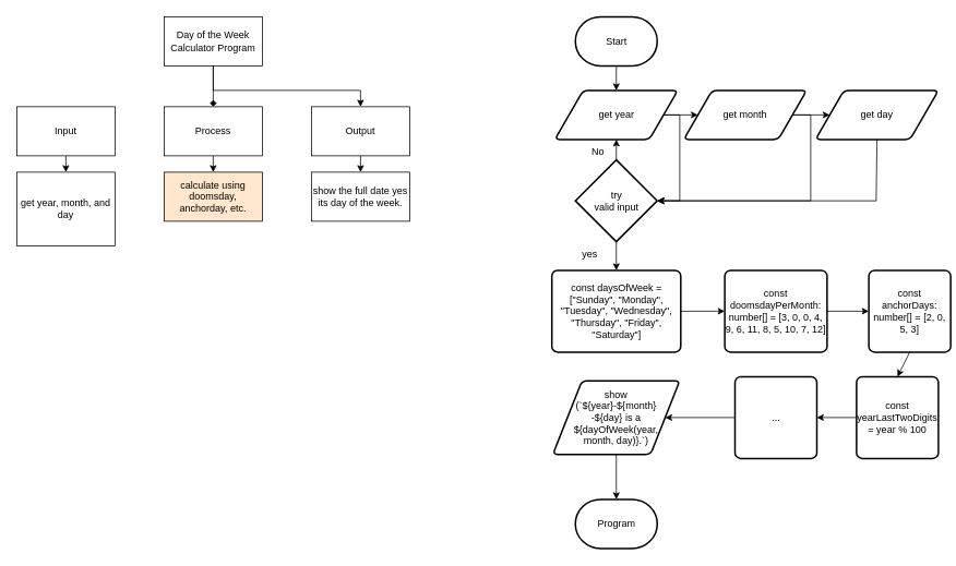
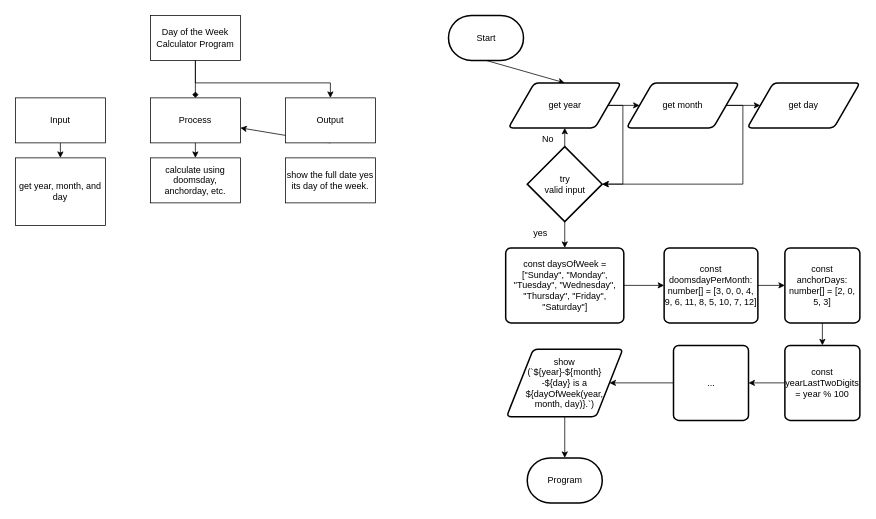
  <mxCell id="0" />
  <mxCell id="1" parent="0" />
  <mxCell id="2" style="edgeStyle=none;html=1;exitX=0.5;exitY=1;exitDx=0;exitDy=0;endArrow=diamond;" parent="1" source="4" target="6" edge="1"><mxGeometry relative="1" as="geometry" /></mxCell>
  <mxCell id="3" style="edgeStyle=none;html=1;exitX=0.5;exitY=1;exitDx=0;exitDy=0;entryX=0.5;entryY=0;entryDx=0;entryDy=0;rounded=0;" parent="1" source="4" target="10" edge="1"><mxGeometry relative="1" as="geometry"><Array as="points"><mxPoint x="260" y="110" /><mxPoint x="440" y="110" /></Array></mxGeometry></mxCell>
  <mxCell id="4" value="Day of the Week Calculator Program" style="rounded=0;whiteSpace=wrap;html=1;" parent="1" vertex="1"><mxGeometry x="200" y="20" width="120" height="60" as="geometry" /></mxCell>
  <mxCell id="5" style="edgeStyle=none;rounded=0;html=1;exitX=0.5;exitY=1;exitDx=0;exitDy=0;entryX=0.5;entryY=0;entryDx=0;entryDy=0;" parent="1" source="6" target="12" edge="1"><mxGeometry relative="1" as="geometry" /></mxCell>
  <mxCell id="6" value="Process" style="rounded=0;whiteSpace=wrap;html=1;" parent="1" vertex="1"><mxGeometry x="200" y="130" width="120" height="60" as="geometry" /></mxCell>
  <mxCell id="7" style="edgeStyle=none;rounded=0;html=1;exitX=0.5;exitY=1;exitDx=0;exitDy=0;entryX=0.5;entryY=0;entryDx=0;entryDy=0;" parent="1" source="8" target="11" edge="1"><mxGeometry relative="1" as="geometry" /></mxCell>
  <mxCell id="8" value="Input" style="rounded=0;whiteSpace=wrap;html=1;" parent="1" vertex="1"><mxGeometry x="20" y="130" width="120" height="60" as="geometry" /></mxCell>
- <mxCell id="9" style="edgeStyle=none;rounded=0;html=1;exitX=0.5;exitY=1;exitDx=0;exitDy=0;entryX=0.5;entryY=0;entryDx=0;entryDy=0;" parent="1" source="10" target="13" edge="1"><mxGeometry relative="1" as="geometry" /></mxCell>
+ <mxCell id="9" style="edgeStyle=none;rounded=0;html=1;exitX=0.5;exitY=1;exitDx=0;exitDy=0;" parent="1" source="10" target="6" edge="1"><mxGeometry relative="1" as="geometry" /></mxCell>
  <mxCell id="10" value="Output" style="rounded=0;whiteSpace=wrap;html=1;" parent="1" vertex="1"><mxGeometry x="380" y="130" width="120" height="60" as="geometry" /></mxCell>
  <mxCell id="11" value="get year, month, and day" style="rounded=0;whiteSpace=wrap;html=1;" parent="1" vertex="1"><mxGeometry x="20" y="210" width="120" height="90" as="geometry" /></mxCell>
- <mxCell id="12" value="calculate using doomsday, anchorday, etc." style="rounded=0;whiteSpace=wrap;html=1;fillColor=#ffe6cc;" parent="1" vertex="1"><mxGeometry x="200" y="210" width="120" height="60" as="geometry" /></mxCell>
+ <mxCell id="12" value="calculate using doomsday, anchorday, etc." style="rounded=0;whiteSpace=wrap;html=1;" parent="1" vertex="1"><mxGeometry x="200" y="210" width="120" height="60" as="geometry" /></mxCell>
  <mxCell id="13" value="show the full date yes its day of the week." style="rounded=0;whiteSpace=wrap;html=1;" parent="1" vertex="1"><mxGeometry x="380" y="210" width="120" height="60" as="geometry" /></mxCell>
  <mxCell id="14" style="edgeStyle=none;html=1;exitX=0.5;exitY=1;exitDx=0;exitDy=0;exitPerimeter=0;entryX=0.5;entryY=0;entryDx=0;entryDy=0;" edge="1" parent="1" source="15" target="21"><mxGeometry relative="1" as="geometry" /></mxCell>
- <mxCell id="15" value="Start" style="strokeWidth=2;html=1;shape=mxgraph.flowchart.terminator;whiteSpace=wrap;" parent="1" vertex="1"><mxGeometry x="702.5" y="20" width="100" height="60" as="geometry" /></mxCell>
+ <mxCell id="15" value="Start" style="strokeWidth=2;html=1;shape=mxgraph.flowchart.terminator;whiteSpace=wrap;" parent="1" vertex="1"><mxGeometry x="597.5" y="20" width="100" height="60" as="geometry" /></mxCell>
  <mxCell id="16" style="edgeStyle=none;rounded=0;html=1;exitX=1;exitY=0.5;exitDx=0;exitDy=0;entryX=0;entryY=0.5;entryDx=0;entryDy=0;" parent="1" source="18" edge="1" target="23"><mxGeometry relative="1" as="geometry"><mxPoint x="865" y="250" as="targetPoint" /></mxGeometry></mxCell>
  <mxCell id="17" style="edgeStyle=none;rounded=0;html=1;exitX=1;exitY=0.5;exitDx=0;exitDy=0;entryX=1;entryY=0.5;entryDx=0;entryDy=0;entryPerimeter=0;" edge="1" parent="1" source="18" target="28"><mxGeometry relative="1" as="geometry"><mxPoint x="790" y="250" as="targetPoint" /><Array as="points"><mxPoint x="990" y="140" /><mxPoint x="990" y="245" /></Array></mxGeometry></mxCell>
  <mxCell id="18" value="get month" style="shape=parallelogram;html=1;strokeWidth=2;perimeter=parallelogramPerimeter;whiteSpace=wrap;rounded=1;arcSize=12;size=0.23;" parent="1" vertex="1"><mxGeometry x="835" y="110" width="150" height="60" as="geometry" /></mxCell>
  <mxCell id="19" style="edgeStyle=none;html=1;exitX=1;exitY=0.5;exitDx=0;exitDy=0;entryX=0;entryY=0.5;entryDx=0;entryDy=0;" edge="1" parent="1" source="21" target="18"><mxGeometry relative="1" as="geometry" /></mxCell>
  <mxCell id="20" style="edgeStyle=none;html=1;exitX=1;exitY=0.5;exitDx=0;exitDy=0;entryX=1;entryY=0.5;entryDx=0;entryDy=0;entryPerimeter=0;rounded=0;" edge="1" parent="1" source="21" target="28"><mxGeometry relative="1" as="geometry"><Array as="points"><mxPoint x="830" y="140" /><mxPoint x="830" y="245" /></Array></mxGeometry></mxCell>
  <mxCell id="21" value="get year" style="shape=parallelogram;html=1;strokeWidth=2;perimeter=parallelogramPerimeter;whiteSpace=wrap;rounded=1;arcSize=12;size=0.23;" parent="1" vertex="1"><mxGeometry x="677.5" y="110" width="150" height="60" as="geometry" /></mxCell>
- <mxCell id="22" style="edgeStyle=none;rounded=0;html=1;exitX=0.5;exitY=1;exitDx=0;exitDy=0;entryX=1;entryY=0.5;entryDx=0;entryDy=0;entryPerimeter=0;" edge="1" parent="1" source="23" target="28"><mxGeometry relative="1" as="geometry"><Array as="points"><mxPoint x="1070" y="245" /></Array></mxGeometry></mxCell>
  <mxCell id="23" value="get day" style="shape=parallelogram;html=1;strokeWidth=2;perimeter=parallelogramPerimeter;whiteSpace=wrap;rounded=1;arcSize=12;size=0.23;" parent="1" vertex="1"><mxGeometry x="996" y="110" width="150" height="60" as="geometry" /></mxCell>
  <mxCell id="24" style="edgeStyle=none;rounded=0;html=1;exitX=1;exitY=0.5;exitDx=0;exitDy=0;entryX=0;entryY=0.5;entryDx=0;entryDy=0;" edge="1" parent="1" source="25" target="31"><mxGeometry relative="1" as="geometry" /></mxCell>
  <mxCell id="25" value="const daysOfWeek = [&quot;Sunday&quot;, &quot;Monday&quot;, &quot;Tuesday&quot;, &quot;Wednesday&quot;, &quot;Thursday&quot;, &quot;Friday&quot;, &quot;Saturday&quot;]" style="rounded=1;whiteSpace=wrap;html=1;absoluteArcSize=1;arcSize=14;strokeWidth=2;" parent="1" vertex="1"><mxGeometry x="673.75" y="330" width="157.5" height="100" as="geometry" /></mxCell>
  <mxCell id="26" style="edgeStyle=none;rounded=0;html=1;exitX=0.5;exitY=0;exitDx=0;exitDy=0;exitPerimeter=0;entryX=0.5;entryY=1;entryDx=0;entryDy=0;" edge="1" parent="1" source="28" target="21"><mxGeometry relative="1" as="geometry" /></mxCell>
  <mxCell id="27" style="edgeStyle=none;rounded=0;html=1;exitX=0.5;exitY=1;exitDx=0;exitDy=0;exitPerimeter=0;entryX=0.5;entryY=0;entryDx=0;entryDy=0;" edge="1" parent="1" source="28" target="25"><mxGeometry relative="1" as="geometry" /></mxCell>
  <mxCell id="28" value="try&lt;br&gt;valid input" style="strokeWidth=2;html=1;shape=mxgraph.flowchart.decision;whiteSpace=wrap;" vertex="1" parent="1"><mxGeometry x="702.5" y="195" width="100" height="100" as="geometry" /></mxCell>
  <mxCell id="29" value="No" style="text;html=1;align=center;verticalAlign=middle;resizable=0;points=[];autosize=1;strokeColor=none;fillColor=none;" vertex="1" parent="1"><mxGeometry x="710" y="170" width="40" height="30" as="geometry" /></mxCell>
  <mxCell id="30" style="edgeStyle=none;rounded=0;html=1;exitX=1;exitY=0.5;exitDx=0;exitDy=0;entryX=0;entryY=0.5;entryDx=0;entryDy=0;" edge="1" parent="1" source="31" target="33"><mxGeometry relative="1" as="geometry" /></mxCell>
  <mxCell id="31" value="const doomsdayPerMonth: number[] = [3, 0, 0, 4, 9, 6, 11, 8, 5, 10, 7, 12]" style="rounded=1;whiteSpace=wrap;html=1;absoluteArcSize=1;arcSize=14;strokeWidth=2;" vertex="1" parent="1"><mxGeometry x="885" y="330" width="125" height="100" as="geometry" /></mxCell>
  <mxCell id="32" style="edgeStyle=none;rounded=0;html=1;exitX=0.5;exitY=1;exitDx=0;exitDy=0;entryX=0.5;entryY=0;entryDx=0;entryDy=0;" edge="1" parent="1" source="33" target="36"><mxGeometry relative="1" as="geometry" /></mxCell>
- <mxCell id="33" value="const anchorDays: number[] = [2, 0, 5, 3]" style="rounded=1;whiteSpace=wrap;html=1;absoluteArcSize=1;arcSize=14;strokeWidth=2;" vertex="1" parent="1"><mxGeometry x="1061" y="330" width="100" height="100" as="geometry" /></mxCell>
+ <mxCell id="33" value="const anchorDays: number[] = [2, 0, 5, 3]" style="rounded=1;whiteSpace=wrap;html=1;absoluteArcSize=1;arcSize=14;strokeWidth=2;" vertex="1" parent="1"><mxGeometry x="1046" y="330" width="100" height="100" as="geometry" /></mxCell>
  <mxCell id="34" value="yes" style="text;html=1;align=center;verticalAlign=middle;resizable=0;points=[];autosize=1;strokeColor=none;fillColor=none;" vertex="1" parent="1"><mxGeometry x="700" y="295" width="40" height="30" as="geometry" /></mxCell>
  <mxCell id="35" style="edgeStyle=none;rounded=0;html=1;exitX=0;exitY=0.5;exitDx=0;exitDy=0;" edge="1" parent="1" source="36" target="38"><mxGeometry relative="1" as="geometry" /></mxCell>
  <mxCell id="36" value="const yearLastTwoDigits = year % 100" style="rounded=1;whiteSpace=wrap;html=1;absoluteArcSize=1;arcSize=14;strokeWidth=2;" vertex="1" parent="1"><mxGeometry x="1046" y="460" width="100" height="100" as="geometry" /></mxCell>
  <mxCell id="37" style="edgeStyle=none;rounded=0;html=1;exitX=0;exitY=0.5;exitDx=0;exitDy=0;entryX=1;entryY=0.5;entryDx=0;entryDy=0;" edge="1" parent="1" source="38" target="40"><mxGeometry relative="1" as="geometry" /></mxCell>
  <mxCell id="38" value="..." style="rounded=1;whiteSpace=wrap;html=1;absoluteArcSize=1;arcSize=14;strokeWidth=2;" vertex="1" parent="1"><mxGeometry x="897.5" y="460" width="100" height="100" as="geometry" /></mxCell>
  <mxCell id="39" style="edgeStyle=none;rounded=0;html=1;exitX=0.5;exitY=1;exitDx=0;exitDy=0;" edge="1" parent="1" source="40" target="41"><mxGeometry relative="1" as="geometry" /></mxCell>
  <mxCell id="40" value="show&lt;br&gt;(`${year}-${month}&lt;br&gt;-${day} is a ${dayOfWeek(year,&lt;br&gt;month, day)}.`)" style="shape=parallelogram;html=1;strokeWidth=2;perimeter=parallelogramPerimeter;whiteSpace=wrap;rounded=1;arcSize=12;size=0.23;" vertex="1" parent="1"><mxGeometry x="675" y="465" width="155" height="90" as="geometry" /></mxCell>
  <mxCell id="41" value="Program" style="strokeWidth=2;html=1;shape=mxgraph.flowchart.terminator;whiteSpace=wrap;" vertex="1" parent="1"><mxGeometry x="702.5" y="610" width="100" height="60" as="geometry" /></mxCell>
